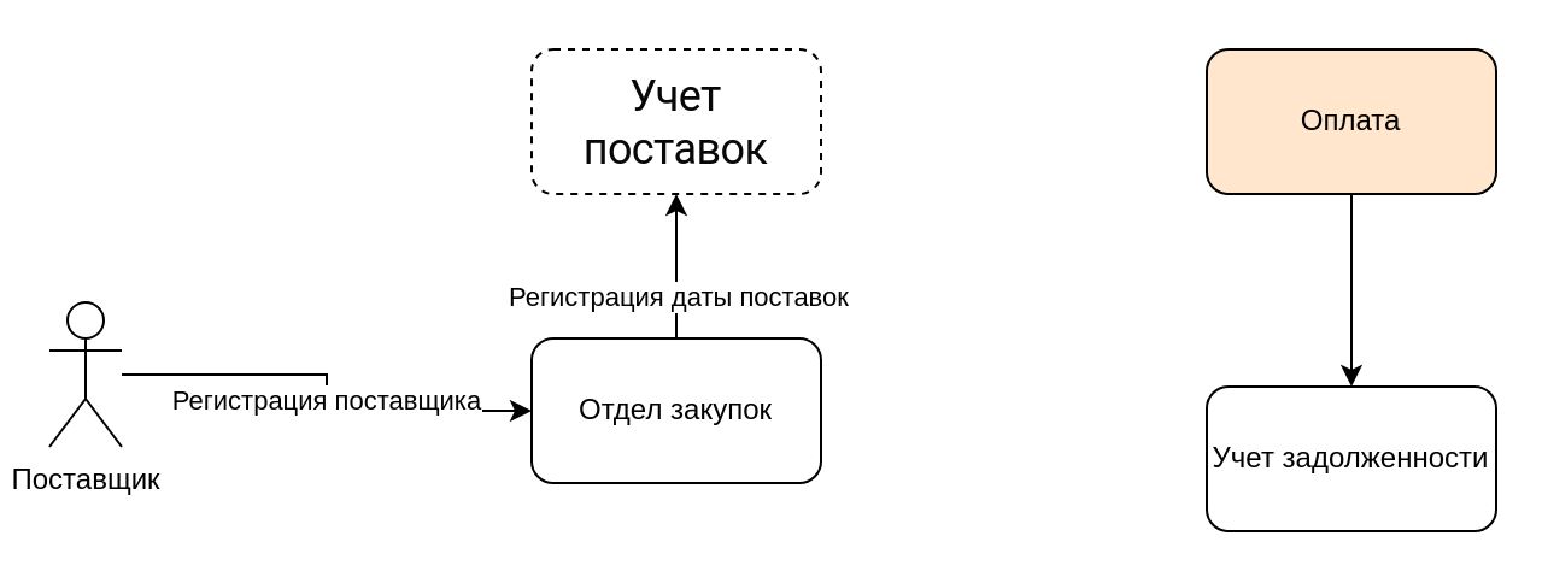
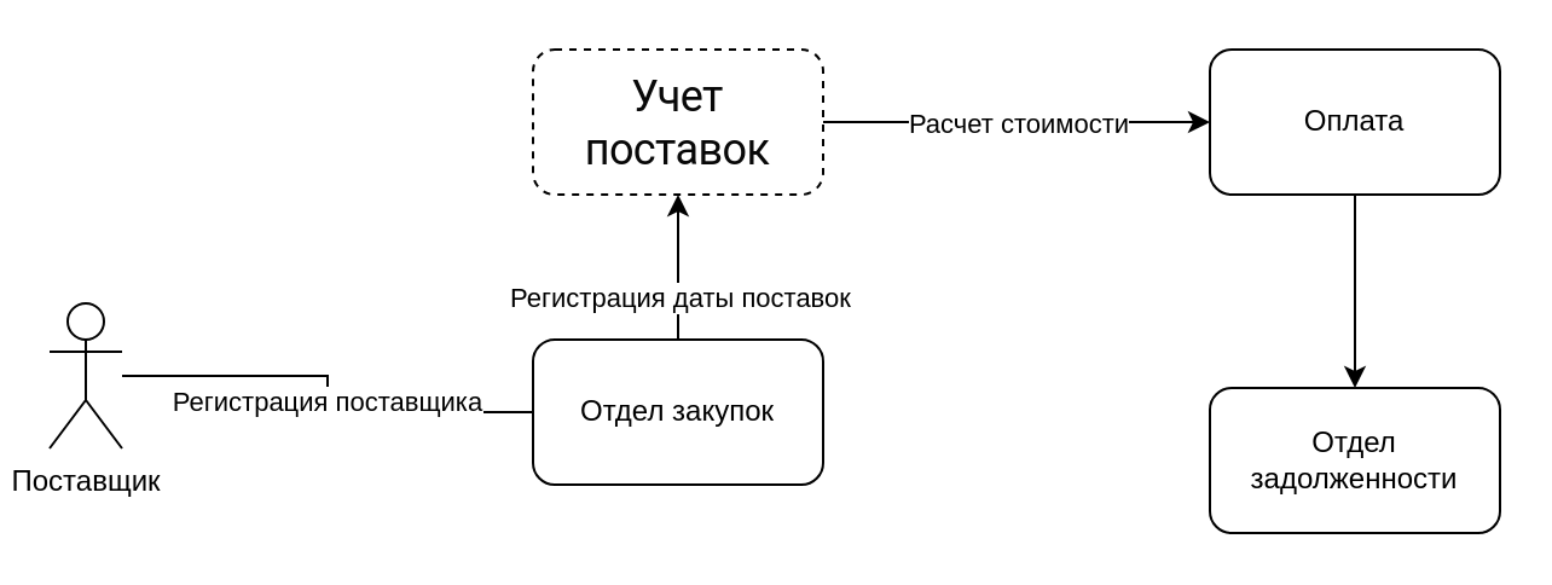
  <mxCell id="0" />
  <mxCell id="1" parent="0" />
- <mxCell id="2" value="" style="edgeStyle=orthogonalEdgeStyle;rounded=0;orthogonalLoop=1;jettySize=auto;html=1;entryX=0;entryY=0.5;entryDx=0;entryDy=0;" edge="1" parent="1" source="4" target="7"><mxGeometry relative="1" as="geometry"><mxPoint x="210" y="170" as="targetPoint" /></mxGeometry></mxCell>
+ <mxCell id="2" value="" style="edgeStyle=orthogonalEdgeStyle;rounded=0;orthogonalLoop=1;jettySize=auto;html=1;entryX=0;entryY=0.5;entryDx=0;entryDy=0;endArrow=none;" edge="1" parent="1" source="4" target="7"><mxGeometry relative="1" as="geometry"><mxPoint x="210" y="170" as="targetPoint" /></mxGeometry></mxCell>
  <mxCell id="3" value="Регистрация поставщика" style="edgeLabel;html=1;align=center;verticalAlign=middle;resizable=0;points=[];" vertex="1" connectable="0" parent="2"><mxGeometry x="0.022" y="-1" relative="1" as="geometry"><mxPoint as="offset" /></mxGeometry></mxCell>
  <mxCell id="4" value="Поставщик" style="shape=umlActor;verticalLabelPosition=bottom;verticalAlign=top;html=1;outlineConnect=0;" vertex="1" parent="1"><mxGeometry x="20" y="125" width="30" height="60" as="geometry" /></mxCell>
  <mxCell id="5" value="" style="edgeStyle=orthogonalEdgeStyle;rounded=0;orthogonalLoop=1;jettySize=auto;html=1;" edge="1" parent="1" source="7" target="10"><mxGeometry relative="1" as="geometry" /></mxCell>
  <mxCell id="6" value="Регистрация даты поставок" style="edgeLabel;html=1;align=center;verticalAlign=middle;resizable=0;points=[];" vertex="1" connectable="0" parent="5"><mxGeometry x="-0.4" relative="1" as="geometry"><mxPoint as="offset" /></mxGeometry></mxCell>
  <mxCell id="7" value="Отдел закупок" style="rounded=1;whiteSpace=wrap;html=1;" vertex="1" parent="1"><mxGeometry x="220" y="140" width="120" height="60" as="geometry" /></mxCell>
+ <mxCell id="8" value="" style="edgeStyle=orthogonalEdgeStyle;rounded=0;orthogonalLoop=1;jettySize=auto;html=1;" edge="1" parent="1" source="10" target="12"><mxGeometry relative="1" as="geometry" /></mxCell>
+ <mxCell id="9" value="Расчет стоимости" style="edgeLabel;html=1;align=center;verticalAlign=middle;resizable=0;points=[];" vertex="1" connectable="0" parent="8"><mxGeometry x="-0.182" y="1" relative="1" as="geometry"><mxPoint x="15" y="1" as="offset" /></mxGeometry></mxCell>
  <mxCell id="10" value="&lt;span style=&quot;color: rgb(8, 8, 8); font-family: &amp;quot;SB Sans Text&amp;quot;, Roboto, -apple-system, &amp;quot;Helvetica Neue&amp;quot;, Helvetica, Arial, sans-serif; font-size: 18px; letter-spacing: -0.304px; text-align: left; white-space-collapse: preserve; background-color: rgb(255, 255, 255);&quot;&gt;Учет поставок&lt;/span&gt;" style="rounded=1;whiteSpace=wrap;html=1;dashed=1;" vertex="1" parent="1"><mxGeometry x="220" y="20" width="120" height="60" as="geometry" /></mxCell>
  <mxCell id="11" value="" style="edgeStyle=orthogonalEdgeStyle;rounded=0;orthogonalLoop=1;jettySize=auto;html=1;" edge="1" parent="1" source="12" target="13"><mxGeometry relative="1" as="geometry" /></mxCell>
- <mxCell id="12" value="Оплата" style="whiteSpace=wrap;html=1;rounded=1;fillColor=#ffe6cc;" vertex="1" parent="1"><mxGeometry x="500" y="20" width="120" height="60" as="geometry" /></mxCell>
- <mxCell id="13" value="Учет задолженности" style="whiteSpace=wrap;html=1;rounded=1;" vertex="1" parent="1"><mxGeometry x="500" y="160" width="120" height="60" as="geometry" /></mxCell>
+ <mxCell id="12" value="Оплата" style="whiteSpace=wrap;html=1;rounded=1;" vertex="1" parent="1"><mxGeometry x="500" y="20" width="120" height="60" as="geometry" /></mxCell>
+ <mxCell id="13" value="Отдел задолженности" style="whiteSpace=wrap;html=1;rounded=1;" vertex="1" parent="1"><mxGeometry x="500" y="160" width="120" height="60" as="geometry" /></mxCell>
